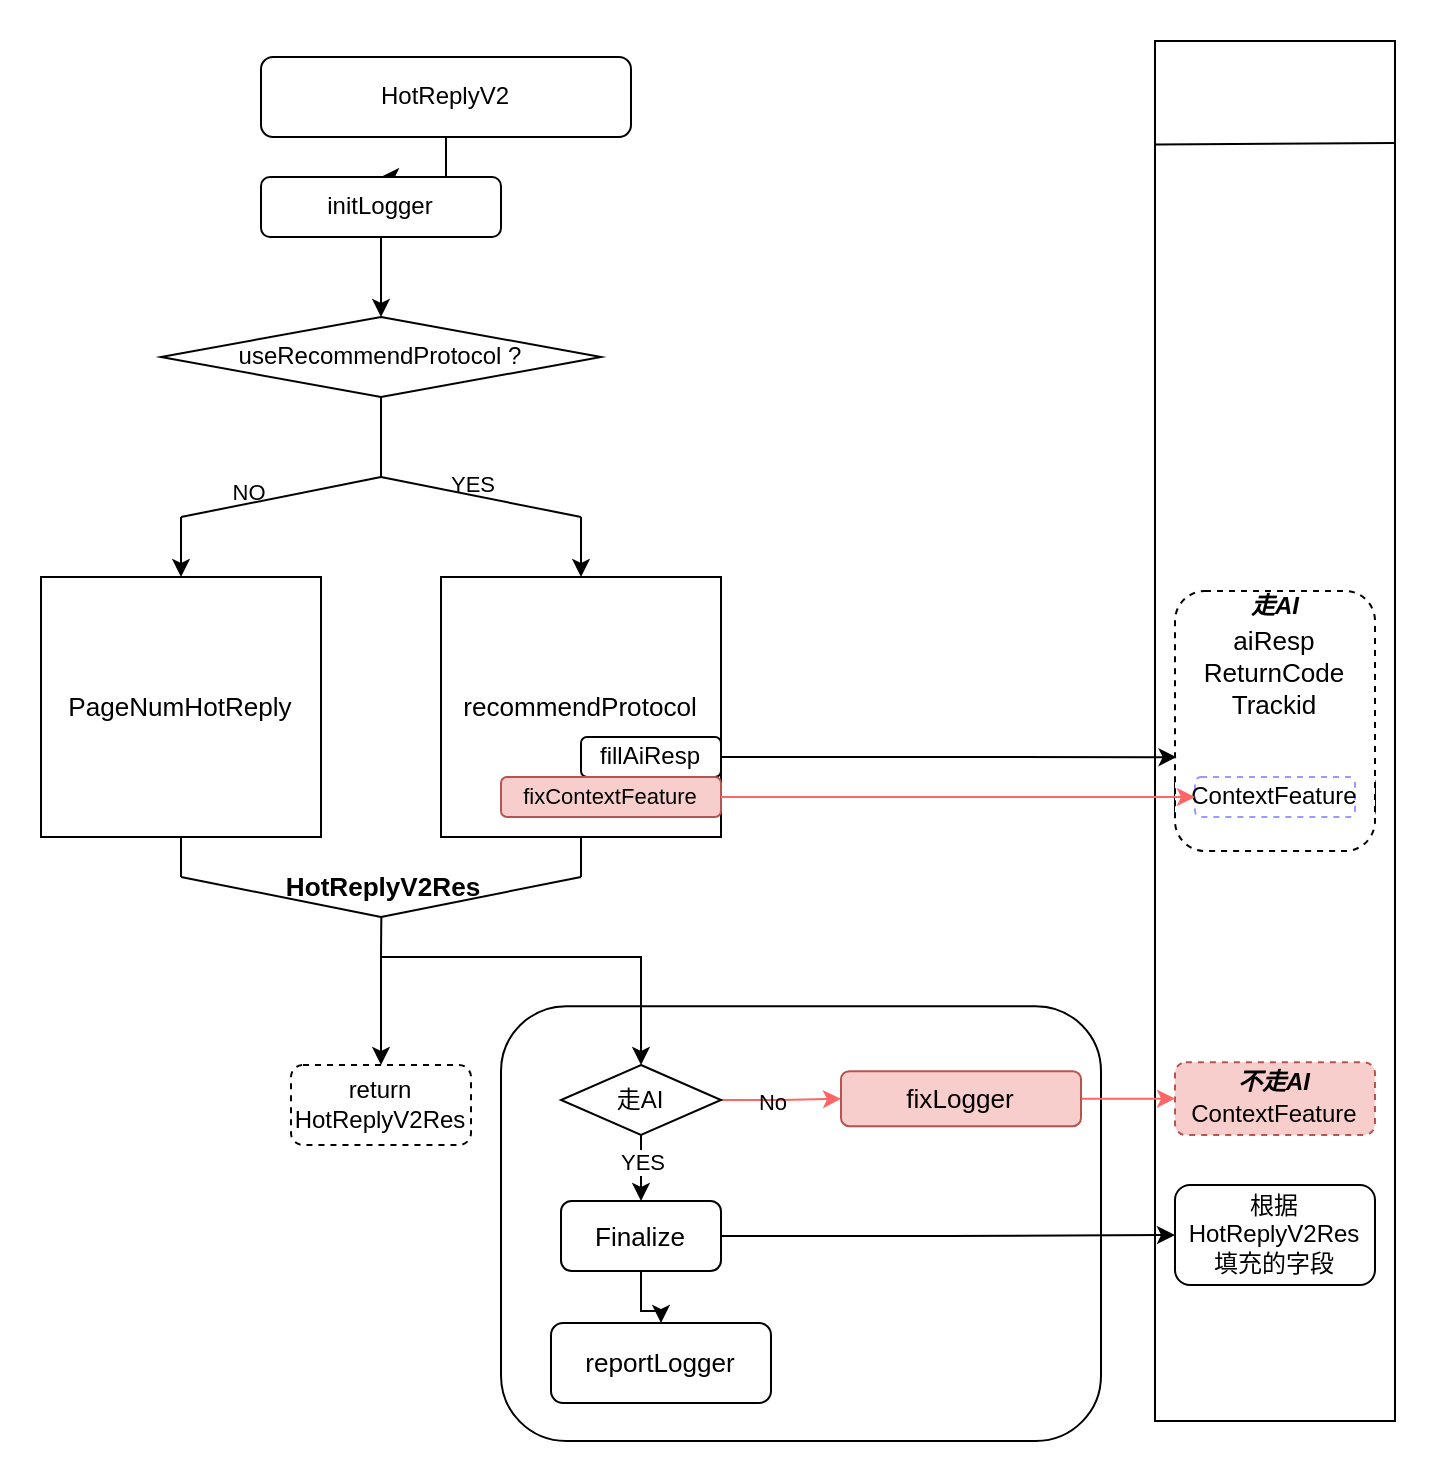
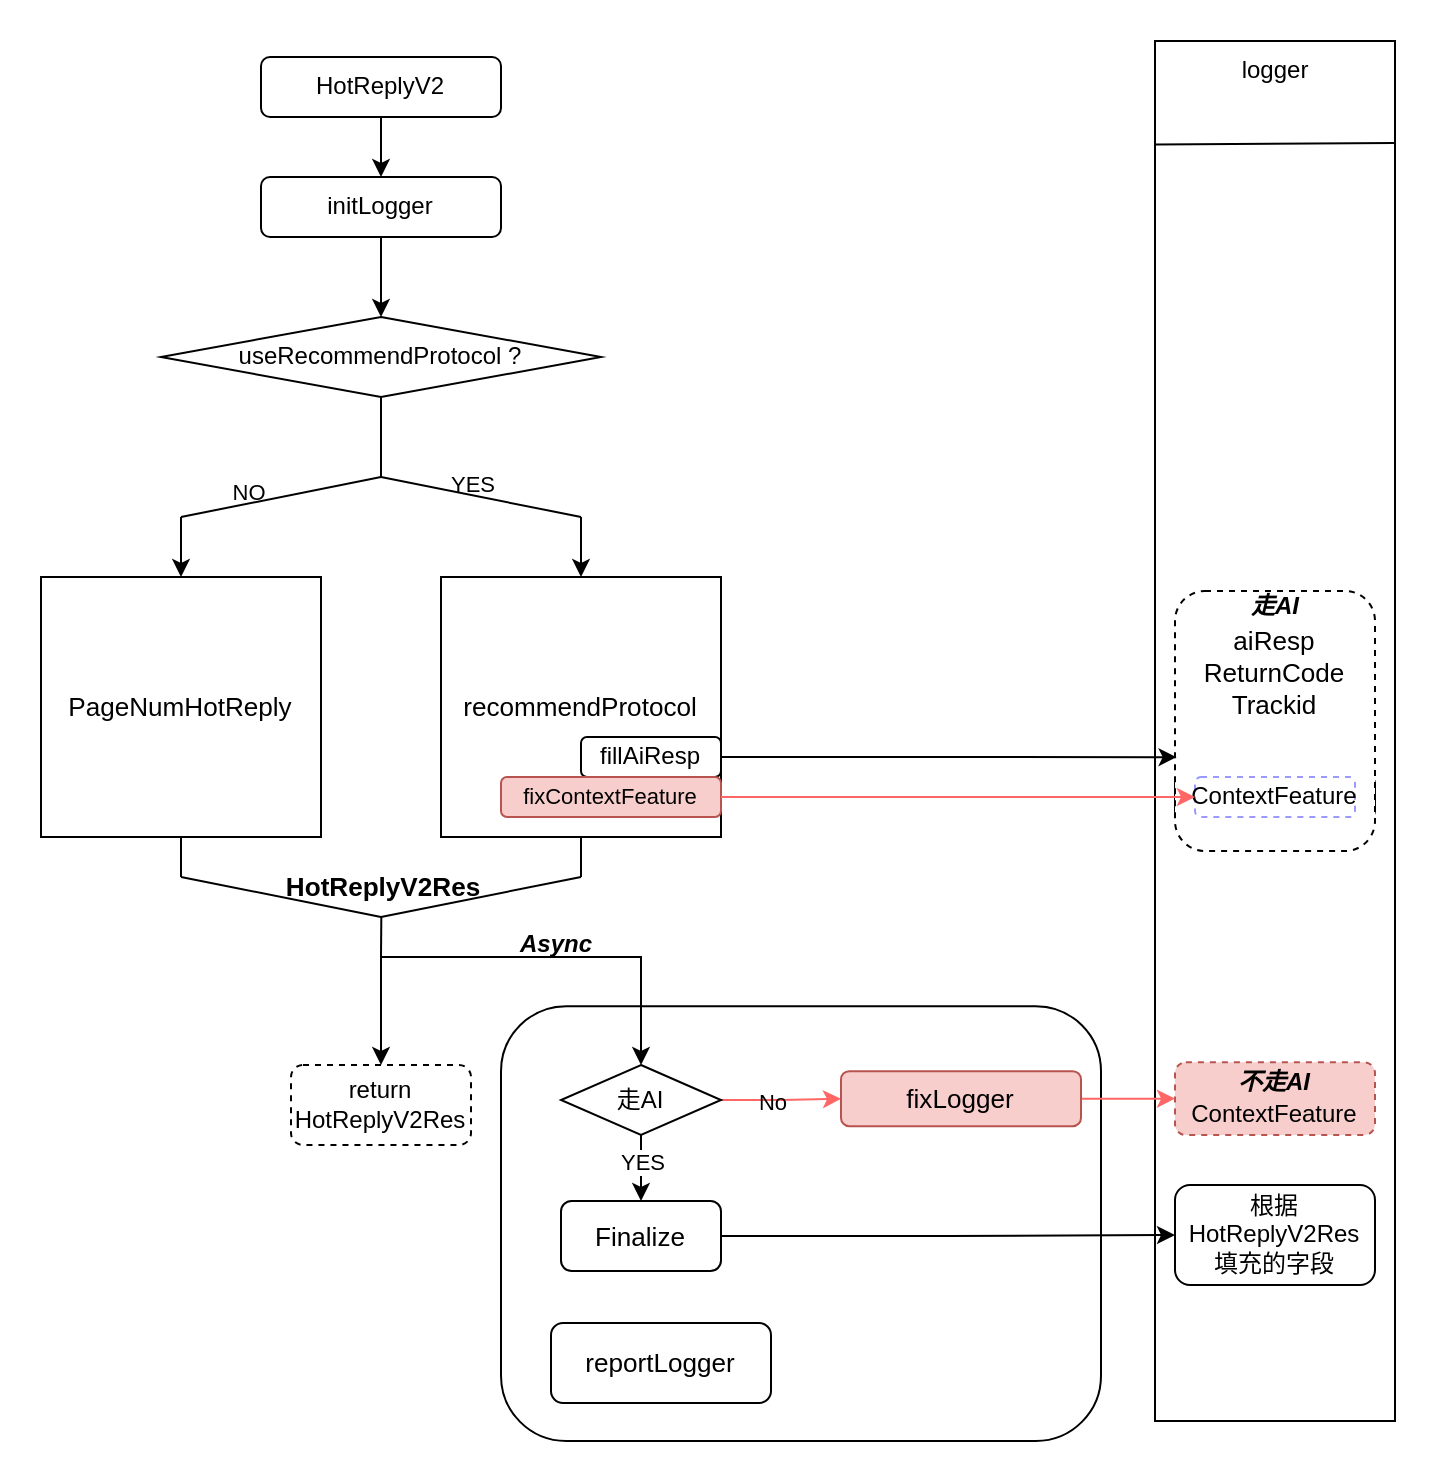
  <mxCell id="0" />
  <mxCell id="1" parent="0" />
  <mxCell id="2" value="" style="rounded=1;whiteSpace=wrap;html=1;" vertex="1" parent="1"><mxGeometry x="250" y="502.57" width="300" height="217.43" as="geometry" /></mxCell>
  <mxCell id="3" value="" style="edgeStyle=orthogonalEdgeStyle;rounded=0;orthogonalLoop=1;jettySize=auto;html=1;labelBackgroundColor=none;fontFamily=Helvetica;fontColor=#000000;" edge="1" parent="1" source="4" target="6"><mxGeometry relative="1" as="geometry" /></mxCell>
- <mxCell id="4" value="HotReplyV2" style="rounded=1;whiteSpace=wrap;html=1;labelBackgroundColor=none;fontFamily=Helvetica;fontColor=#000000;" vertex="1" parent="1"><mxGeometry x="130" y="28" width="185" height="40" as="geometry" /></mxCell>
+ <mxCell id="4" value="HotReplyV2" style="rounded=1;whiteSpace=wrap;html=1;labelBackgroundColor=none;fontFamily=Helvetica;fontColor=#000000;" vertex="1" parent="1"><mxGeometry x="130" y="28" width="120" height="30" as="geometry" /></mxCell>
  <mxCell id="5" value="" style="edgeStyle=orthogonalEdgeStyle;rounded=0;orthogonalLoop=1;jettySize=auto;html=1;labelBackgroundColor=none;fontFamily=Helvetica;fontColor=#000000;" edge="1" parent="1" source="6" target="7"><mxGeometry relative="1" as="geometry" /></mxCell>
  <mxCell id="6" value="&lt;div style=&quot;font-size: 12px;&quot;&gt;initLogger&lt;/div&gt;" style="rounded=1;whiteSpace=wrap;html=1;fontSize=12;labelBackgroundColor=none;fontFamily=Helvetica;fontColor=#000000;" vertex="1" parent="1"><mxGeometry x="130" y="88" width="120" height="30" as="geometry" /></mxCell>
  <mxCell id="7" value="&lt;div style=&quot;font-size: 12px;&quot;&gt;&lt;font style=&quot;font-size: 12px;&quot;&gt;useRecommendProtocol ?&lt;/font&gt;&lt;/div&gt;" style="rhombus;whiteSpace=wrap;html=1;fontSize=12;labelBackgroundColor=none;fontFamily=Helvetica;fontColor=#000000;" vertex="1" parent="1"><mxGeometry x="80" y="158" width="220" height="40" as="geometry" /></mxCell>
  <mxCell id="8" value="" style="endArrow=none;html=1;rounded=0;entryX=0.5;entryY=1;entryDx=0;entryDy=0;labelBackgroundColor=none;fontFamily=Helvetica;fontColor=#000000;" edge="1" parent="1" target="7"><mxGeometry width="50" height="50" relative="1" as="geometry"><mxPoint x="190" y="238" as="sourcePoint" /><mxPoint x="200" y="248" as="targetPoint" /></mxGeometry></mxCell>
  <mxCell id="9" value="&lt;div style=&quot;font-size: 9.8pt;&quot;&gt;recommendProtocol&lt;/div&gt;" style="rounded=0;whiteSpace=wrap;html=1;labelBackgroundColor=none;fontFamily=Helvetica;fontColor=#000000;" vertex="1" parent="1"><mxGeometry x="220" y="288" width="140" height="130" as="geometry" /></mxCell>
  <mxCell id="10" value="" style="endArrow=none;html=1;rounded=0;labelBackgroundColor=none;fontFamily=Helvetica;fontColor=#000000;" edge="1" parent="1"><mxGeometry width="50" height="50" relative="1" as="geometry"><mxPoint x="190" y="238" as="sourcePoint" /><mxPoint x="290" y="258" as="targetPoint" /></mxGeometry></mxCell>
  <mxCell id="11" value="YES&lt;br&gt;&amp;nbsp;" style="edgeLabel;html=1;align=center;verticalAlign=middle;resizable=0;points=[];labelBackgroundColor=none;fontFamily=Helvetica;fontColor=#000000;" vertex="1" connectable="0" parent="10"><mxGeometry x="-0.085" y="-1" relative="1" as="geometry"><mxPoint as="offset" /></mxGeometry></mxCell>
  <mxCell id="12" value="" style="endArrow=classic;html=1;rounded=0;entryX=0.5;entryY=0;entryDx=0;entryDy=0;labelBackgroundColor=none;fontFamily=Helvetica;fontColor=#000000;" edge="1" parent="1" target="9"><mxGeometry width="50" height="50" relative="1" as="geometry"><mxPoint x="290" y="258" as="sourcePoint" /><mxPoint x="250" y="228" as="targetPoint" /></mxGeometry></mxCell>
  <mxCell id="13" value="&lt;div style=&quot;&quot;&gt;&lt;font style=&quot;font-size: 12px;&quot;&gt;fillAiResp&lt;/font&gt;&lt;/div&gt;" style="rounded=1;whiteSpace=wrap;html=1;labelBackgroundColor=none;fontFamily=Helvetica;fontColor=#000000;" vertex="1" parent="1"><mxGeometry x="290" y="368" width="70" height="20" as="geometry" /></mxCell>
  <mxCell id="14" value="&lt;div style=&quot;&quot;&gt;&lt;font style=&quot;font-size: 11px;&quot;&gt;fixContextFeature&lt;/font&gt;&lt;/div&gt;" style="rounded=1;whiteSpace=wrap;html=1;labelBackgroundColor=none;fontFamily=Helvetica;fillColor=#f8cecc;strokeColor=#b85450;fontColor=#000000;" vertex="1" parent="1"><mxGeometry x="250" y="388" width="110" height="20" as="geometry" /></mxCell>
  <mxCell id="15" value="" style="group;labelBackgroundColor=none;fontFamily=Helvetica;fontColor=#000000;dashed=1;dashPattern=1 4;" vertex="1" connectable="0" parent="1"><mxGeometry x="577" y="20" width="120" height="690" as="geometry" /></mxCell>
  <mxCell id="16" value="" style="rounded=0;whiteSpace=wrap;html=1;labelBackgroundColor=none;fontFamily=Helvetica;fontColor=#000000;" vertex="1" parent="15"><mxGeometry width="120" height="690" as="geometry" /></mxCell>
  <mxCell id="17" value="" style="endArrow=none;html=1;rounded=0;exitX=0.004;exitY=0.075;exitDx=0;exitDy=0;exitPerimeter=0;entryX=0.997;entryY=0.074;entryDx=0;entryDy=0;entryPerimeter=0;labelBackgroundColor=none;fontFamily=Helvetica;fontColor=#000000;" edge="1" parent="15" source="16" target="16"><mxGeometry width="50" height="50" relative="1" as="geometry"><mxPoint x="40" y="70" as="sourcePoint" /><mxPoint x="90" y="20" as="targetPoint" /></mxGeometry></mxCell>
+ <mxCell id="18" value="logger" style="text;html=1;align=center;verticalAlign=middle;resizable=0;points=[];autosize=1;strokeColor=none;fillColor=none;labelBackgroundColor=none;fontFamily=Helvetica;fontColor=#000000;" vertex="1" parent="15"><mxGeometry x="30" width="60" height="30" as="geometry" /></mxCell>
  <mxCell id="19" value="" style="rounded=1;whiteSpace=wrap;html=1;labelBackgroundColor=none;fontFamily=Helvetica;fontColor=#000000;" vertex="1" parent="15"><mxGeometry x="10" y="368" width="100" height="20" as="geometry" /></mxCell>
  <mxCell id="20" value="&lt;div style=&quot;font-size: 9.8pt;&quot;&gt;aiResp&lt;/div&gt;&lt;div style=&quot;font-size: 9.8pt;&quot;&gt;&lt;div style=&quot;font-size: 9.8pt;&quot;&gt;ReturnCode&lt;/div&gt;&lt;div style=&quot;font-size: 9.8pt;&quot;&gt;&lt;div style=&quot;font-size: 9.8pt;&quot;&gt;Trackid&lt;/div&gt;&lt;div style=&quot;font-size: 9.8pt;&quot;&gt;&lt;br&gt;&lt;/div&gt;&lt;div style=&quot;font-size: 9.8pt;&quot;&gt;&lt;br&gt;&lt;/div&gt;&lt;div style=&quot;font-size: 9.8pt;&quot;&gt;&lt;div style=&quot;font-size: 9.8pt;&quot;&gt;&lt;br&gt;&lt;/div&gt;&lt;/div&gt;&lt;/div&gt;&lt;/div&gt;" style="rounded=1;whiteSpace=wrap;html=1;labelBackgroundColor=none;fontFamily=Helvetica;fontColor=#000000;dashed=1;" vertex="1" parent="15"><mxGeometry x="10" y="275" width="100" height="130" as="geometry" /></mxCell>
  <mxCell id="21" value="ContextFeature" style="rounded=1;whiteSpace=wrap;html=1;labelBackgroundColor=none;fontFamily=Helvetica;fontColor=#000000;dashed=1;strokeColor=#9999FF;" vertex="1" parent="15"><mxGeometry x="20" y="368" width="80" height="20" as="geometry" /></mxCell>
  <mxCell id="22" value="&lt;i&gt;&lt;b&gt;走AI&lt;/b&gt;&lt;/i&gt;" style="text;html=1;align=center;verticalAlign=middle;resizable=0;points=[];autosize=1;strokeColor=none;fillColor=none;fontColor=#000000;labelBackgroundColor=none;fontFamily=Helvetica;" vertex="1" parent="15"><mxGeometry x="35" y="268" width="50" height="30" as="geometry" /></mxCell>
  <mxCell id="23" value="&lt;div style=&quot;border-color: var(--border-color); font-size: 9.8pt;&quot;&gt;&lt;br&gt;&lt;/div&gt;" style="text;whiteSpace=wrap;html=1;fontColor=#000000;labelBackgroundColor=none;fontFamily=Helvetica;" vertex="1" parent="15"><mxGeometry x="10" y="418" width="100" height="52" as="geometry" /></mxCell>
  <mxCell id="24" value="" style="group;fontColor=#000000;labelBackgroundColor=none;fontFamily=Helvetica;" vertex="1" connectable="0" parent="15"><mxGeometry x="10" y="507" width="100" height="40" as="geometry" /></mxCell>
  <mxCell id="25" value="&lt;br&gt;ContextFeature" style="rounded=1;whiteSpace=wrap;html=1;dashed=1;labelBackgroundColor=none;fontFamily=Helvetica;fillColor=#f8cecc;strokeColor=#b85450;" vertex="1" parent="24"><mxGeometry y="3.636" width="100" height="36.364" as="geometry" /></mxCell>
  <mxCell id="26" value="&lt;i style=&quot;border-color: var(--border-color); font-size: 12px; font-variant-ligatures: normal; font-variant-caps: normal; font-weight: 400; letter-spacing: normal; orphans: 2; text-align: center; text-indent: 0px; text-transform: none; widows: 2; word-spacing: 0px; -webkit-text-stroke-width: 0px; text-decoration-thickness: initial; text-decoration-style: initial; text-decoration-color: initial;&quot;&gt;&lt;b style=&quot;border-color: var(--border-color);&quot;&gt;不走AI&lt;/b&gt;&lt;/i&gt;" style="text;whiteSpace=wrap;html=1;fontColor=#000000;labelBackgroundColor=none;fontFamily=Helvetica;" vertex="1" parent="24"><mxGeometry x="30" width="40" height="18.182" as="geometry" /></mxCell>
  <mxCell id="27" value="根据HotReplyV2Res&lt;br&gt;填充的字段" style="rounded=1;whiteSpace=wrap;html=1;fontColor=#000000;labelBackgroundColor=none;fontFamily=Helvetica;" vertex="1" parent="15"><mxGeometry x="10" y="572" width="100" height="50" as="geometry" /></mxCell>
  <mxCell id="28" value="" style="endArrow=none;html=1;rounded=0;labelBackgroundColor=none;fontFamily=Helvetica;fontColor=#000000;" edge="1" parent="1"><mxGeometry width="50" height="50" relative="1" as="geometry"><mxPoint x="190" y="238" as="sourcePoint" /><mxPoint x="90" y="258" as="targetPoint" /></mxGeometry></mxCell>
  <mxCell id="29" value="NO&lt;br&gt;&amp;nbsp;" style="edgeLabel;html=1;align=center;verticalAlign=middle;resizable=0;points=[];labelBackgroundColor=none;fontFamily=Helvetica;fontColor=#000000;" vertex="1" connectable="0" parent="28"><mxGeometry x="0.332" y="1" relative="1" as="geometry"><mxPoint as="offset" /></mxGeometry></mxCell>
  <mxCell id="30" value="&lt;div style=&quot;font-size: 9.8pt;&quot;&gt;PageNumHotReply&lt;/div&gt;" style="rounded=0;whiteSpace=wrap;html=1;labelBackgroundColor=none;fontFamily=Helvetica;fontColor=#000000;" vertex="1" parent="1"><mxGeometry x="20" y="288" width="140" height="130" as="geometry" /></mxCell>
  <mxCell id="31" value="" style="endArrow=classic;html=1;rounded=0;entryX=0.5;entryY=0;entryDx=0;entryDy=0;labelBackgroundColor=none;fontFamily=Helvetica;fontColor=#000000;" edge="1" parent="1" target="30"><mxGeometry width="50" height="50" relative="1" as="geometry"><mxPoint x="90" y="258" as="sourcePoint" /><mxPoint x="70" y="278" as="targetPoint" /></mxGeometry></mxCell>
  <mxCell id="32" value="" style="endArrow=none;html=1;rounded=0;exitX=0.5;exitY=1;exitDx=0;exitDy=0;labelBackgroundColor=none;fontFamily=Helvetica;fontColor=#000000;" edge="1" parent="1" source="30"><mxGeometry width="50" height="50" relative="1" as="geometry"><mxPoint x="210" y="448" as="sourcePoint" /><mxPoint x="90" y="438" as="targetPoint" /></mxGeometry></mxCell>
  <mxCell id="33" value="" style="endArrow=none;html=1;rounded=0;exitX=0.5;exitY=1;exitDx=0;exitDy=0;labelBackgroundColor=none;fontFamily=Helvetica;fontColor=#000000;" edge="1" parent="1" source="9"><mxGeometry width="50" height="50" relative="1" as="geometry"><mxPoint x="280" y="458" as="sourcePoint" /><mxPoint x="290" y="438" as="targetPoint" /></mxGeometry></mxCell>
  <mxCell id="34" value="" style="endArrow=none;html=1;rounded=0;labelBackgroundColor=none;fontFamily=Helvetica;fontColor=#000000;" edge="1" parent="1"><mxGeometry width="50" height="50" relative="1" as="geometry"><mxPoint x="90" y="438" as="sourcePoint" /><mxPoint x="190" y="458" as="targetPoint" /></mxGeometry></mxCell>
  <mxCell id="35" value="" style="endArrow=none;html=1;rounded=0;labelBackgroundColor=none;fontFamily=Helvetica;fontColor=#000000;" edge="1" parent="1"><mxGeometry width="50" height="50" relative="1" as="geometry"><mxPoint x="190" y="458" as="sourcePoint" /><mxPoint x="290" y="438" as="targetPoint" /></mxGeometry></mxCell>
  <mxCell id="36" value="" style="endArrow=classic;html=1;rounded=0;entryX=0.5;entryY=0;entryDx=0;entryDy=0;labelBackgroundColor=none;fontFamily=Helvetica;fontColor=#000000;" edge="1" parent="1" target="44"><mxGeometry width="50" height="50" relative="1" as="geometry"><mxPoint x="190" y="478" as="sourcePoint" /><mxPoint x="190" y="498" as="targetPoint" /><Array as="points"><mxPoint x="320" y="478" /></Array></mxGeometry></mxCell>
  <mxCell id="37" value="" style="endArrow=classic;html=1;rounded=0;exitX=1;exitY=0.5;exitDx=0;exitDy=0;entryX=0.008;entryY=0.639;entryDx=0;entryDy=0;entryPerimeter=0;labelBackgroundColor=none;fontFamily=Helvetica;fontColor=#000000;" edge="1" parent="1" source="13" target="20"><mxGeometry width="50" height="50" relative="1" as="geometry"><mxPoint x="320" y="348" as="sourcePoint" /><mxPoint x="370" y="298" as="targetPoint" /></mxGeometry></mxCell>
  <mxCell id="38" value="" style="endArrow=classic;html=1;rounded=0;exitX=1;exitY=0.5;exitDx=0;exitDy=0;entryX=0;entryY=0.5;entryDx=0;entryDy=0;labelBackgroundColor=none;fontFamily=Helvetica;fontColor=#000000;strokeColor=#FF6666;" edge="1" parent="1" source="14" target="21"><mxGeometry width="50" height="50" relative="1" as="geometry"><mxPoint x="350" y="368" as="sourcePoint" /><mxPoint x="400" y="318" as="targetPoint" /></mxGeometry></mxCell>
+ <mxCell id="39" value="&lt;i&gt;&lt;b&gt;Async&lt;/b&gt;&lt;/i&gt;" style="text;whiteSpace=wrap;html=1;fontColor=#000000;labelBackgroundColor=none;fontFamily=Helvetica;" vertex="1" parent="1"><mxGeometry x="258" y="458" width="42" height="30" as="geometry" /></mxCell>
  <mxCell id="40" value="" style="edgeStyle=orthogonalEdgeStyle;rounded=0;orthogonalLoop=1;jettySize=auto;html=1;fontColor=#000000;labelBackgroundColor=none;fontFamily=Helvetica;strokeColor=#FF6666;" edge="1" parent="1" source="44" target="46"><mxGeometry relative="1" as="geometry" /></mxCell>
  <mxCell id="41" value="No" style="edgeLabel;html=1;align=center;verticalAlign=middle;resizable=0;points=[];fontColor=#000000;labelBackgroundColor=none;fontFamily=Helvetica;" vertex="1" connectable="0" parent="40"><mxGeometry x="-0.176" y="-1" relative="1" as="geometry"><mxPoint as="offset" /></mxGeometry></mxCell>
  <mxCell id="42" value="" style="edgeStyle=orthogonalEdgeStyle;rounded=0;orthogonalLoop=1;jettySize=auto;html=1;entryX=0.5;entryY=0;entryDx=0;entryDy=0;" edge="1" parent="1" source="44" target="49"><mxGeometry relative="1" as="geometry" /></mxCell>
  <mxCell id="43" value="YES" style="edgeLabel;html=1;align=center;verticalAlign=middle;resizable=0;points=[];" vertex="1" connectable="0" parent="42"><mxGeometry x="0.439" relative="1" as="geometry"><mxPoint y="-7" as="offset" /></mxGeometry></mxCell>
  <mxCell id="44" value="走AI" style="rhombus;whiteSpace=wrap;html=1;fontColor=#000000;labelBackgroundColor=none;fontFamily=Helvetica;" vertex="1" parent="1"><mxGeometry x="280" y="532" width="80" height="35" as="geometry" /></mxCell>
  <mxCell id="45" value="" style="edgeStyle=orthogonalEdgeStyle;rounded=0;orthogonalLoop=1;jettySize=auto;html=1;fontColor=#000000;labelBackgroundColor=none;fontFamily=Helvetica;strokeColor=#FF6666;" edge="1" parent="1" source="46" target="25"><mxGeometry relative="1" as="geometry" /></mxCell>
  <mxCell id="46" value="&lt;div style=&quot;font-size: 9.8pt;&quot;&gt;fixLogger&lt;/div&gt;" style="rounded=1;whiteSpace=wrap;html=1;labelBackgroundColor=none;fontFamily=Helvetica;fillColor=#f8cecc;strokeColor=#b85450;" vertex="1" parent="1"><mxGeometry x="420" y="535.07" width="120" height="27.5" as="geometry" /></mxCell>
  <mxCell id="47" value="" style="edgeStyle=orthogonalEdgeStyle;rounded=0;orthogonalLoop=1;jettySize=auto;html=1;entryX=0;entryY=0.5;entryDx=0;entryDy=0;fontColor=#000000;labelBackgroundColor=none;fontFamily=Helvetica;" edge="1" parent="1" source="49" target="27"><mxGeometry relative="1" as="geometry"><mxPoint x="291" y="575.5" as="targetPoint" /></mxGeometry></mxCell>
- <mxCell id="48" value="" style="edgeStyle=orthogonalEdgeStyle;rounded=0;orthogonalLoop=1;jettySize=auto;html=1;" edge="1" parent="1" source="49" target="50"><mxGeometry relative="1" as="geometry" /></mxCell>
  <mxCell id="49" value="&lt;div style=&quot;font-size: 9.8pt;&quot;&gt;Finalize&lt;/div&gt;" style="rounded=1;whiteSpace=wrap;html=1;fontColor=#000000;labelBackgroundColor=none;fontFamily=Helvetica;" vertex="1" parent="1"><mxGeometry x="280" y="600" width="80" height="35" as="geometry" /></mxCell>
  <mxCell id="50" value="&lt;div style=&quot;font-size: 9.8pt;&quot;&gt;&lt;div style=&quot;font-size: 9.8pt;&quot;&gt;reportLogger&lt;/div&gt;&lt;/div&gt;" style="rounded=1;whiteSpace=wrap;html=1;fontColor=#000000;labelBackgroundColor=none;fontFamily=Helvetica;" vertex="1" parent="1"><mxGeometry x="275" y="661" width="110" height="40" as="geometry" /></mxCell>
  <mxCell id="51" value="&lt;div style=&quot;font-size: 9.8pt;&quot;&gt;&lt;b&gt;HotReplyV2Res&lt;/b&gt;&lt;/div&gt;" style="text;html=1;align=center;verticalAlign=middle;resizable=0;points=[];autosize=1;strokeColor=none;fillColor=none;fontColor=#000000;labelBackgroundColor=none;fontFamily=Helvetica;" vertex="1" parent="1"><mxGeometry x="131" y="428" width="120" height="30" as="geometry" /></mxCell>
  <mxCell id="52" value="" style="endArrow=none;html=1;rounded=0;exitX=0.493;exitY=1.001;exitDx=0;exitDy=0;exitPerimeter=0;" edge="1" parent="1" source="51"><mxGeometry width="50" height="50" relative="1" as="geometry"><mxPoint x="180" y="558" as="sourcePoint" /><mxPoint x="190" y="478" as="targetPoint" /></mxGeometry></mxCell>
  <mxCell id="53" value="" style="endArrow=classic;html=1;rounded=0;entryX=0.5;entryY=0;entryDx=0;entryDy=0;" edge="1" parent="1" target="54"><mxGeometry width="50" height="50" relative="1" as="geometry"><mxPoint x="190" y="478" as="sourcePoint" /><mxPoint x="190" y="538" as="targetPoint" /></mxGeometry></mxCell>
  <mxCell id="54" value="&lt;font style=&quot;font-size: 12px;&quot;&gt;return&lt;br&gt;&lt;span style=&quot;border-color: var(--border-color);&quot;&gt;HotReplyV2Res&lt;/span&gt;&lt;/font&gt;" style="rounded=1;whiteSpace=wrap;html=1;dashed=1;" vertex="1" parent="1"><mxGeometry x="145" y="532" width="90" height="40" as="geometry" /></mxCell>
